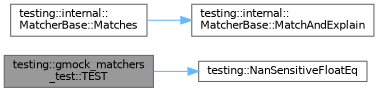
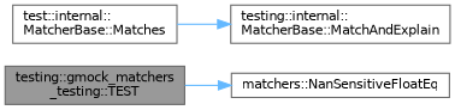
  digraph {
    rankdir=LR
    node [color=grey40 fillcolor=white fontname=Helvetica fontsize=10 shape=box style=filled]
    edge [color=steelblue1 fontname=Helvetica fontsize=10 labelfontname=Helvetica labelfontsize=10 style=solid]
-   n1 [color=gray40 fillcolor=grey60 fontcolor=black height=0.2 label="testing::gmock_matchers\l_test::TEST" width=0.4]
-   n2 [height=0.2 label="testing::NanSensitiveFloatEq" width=0.4]
-   n3 [height=0.2 label="testing::internal::\lMatcherBase::Matches" width=0.4]
+   n1 [color=gray40 fillcolor=grey60 fontcolor=black height=0.2 label="testing::gmock_matchers\l_testing::TEST" width=0.4]
+   n2 [height=0.2 label="matchers::NanSensitiveFloatEq" width=0.4]
+   n3 [height=0.2 label="test::internal::\lMatcherBase::Matches" width=0.4]
    n4 [height=0.2 label="testing::internal::\lMatcherBase::MatchAndExplain" width=0.4]
    n1 -> n2
    n3 -> n4
  }
